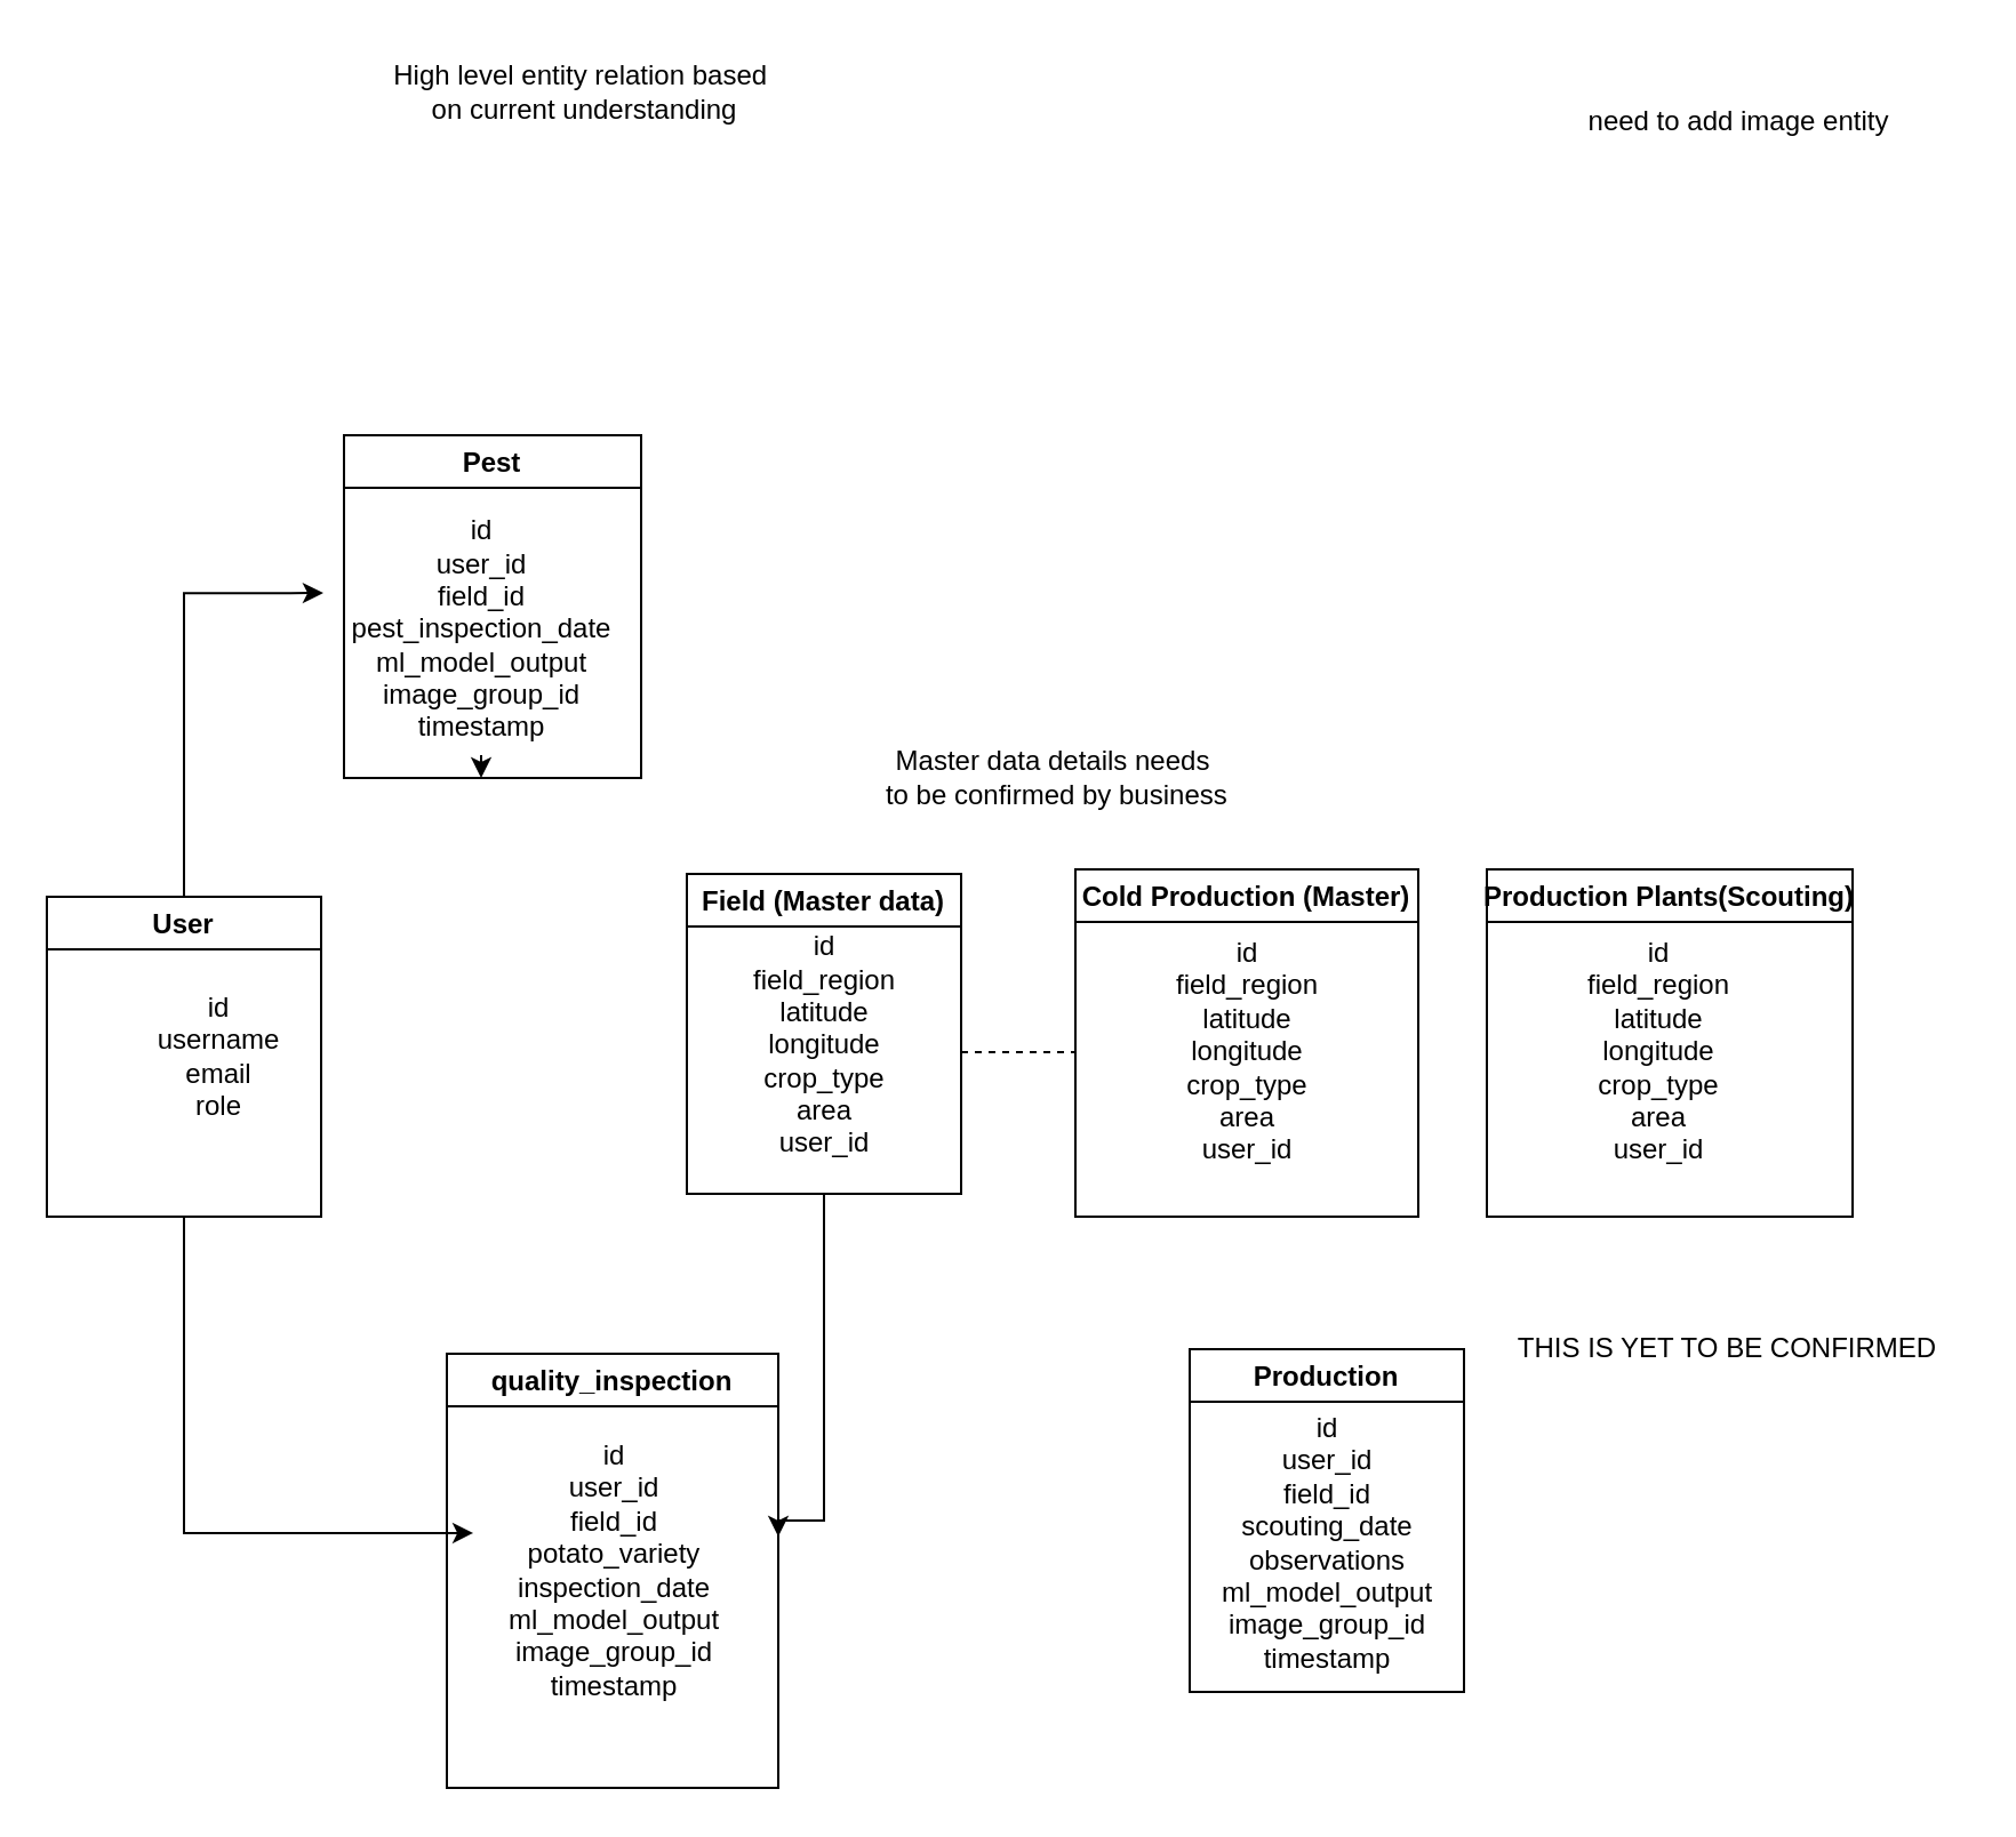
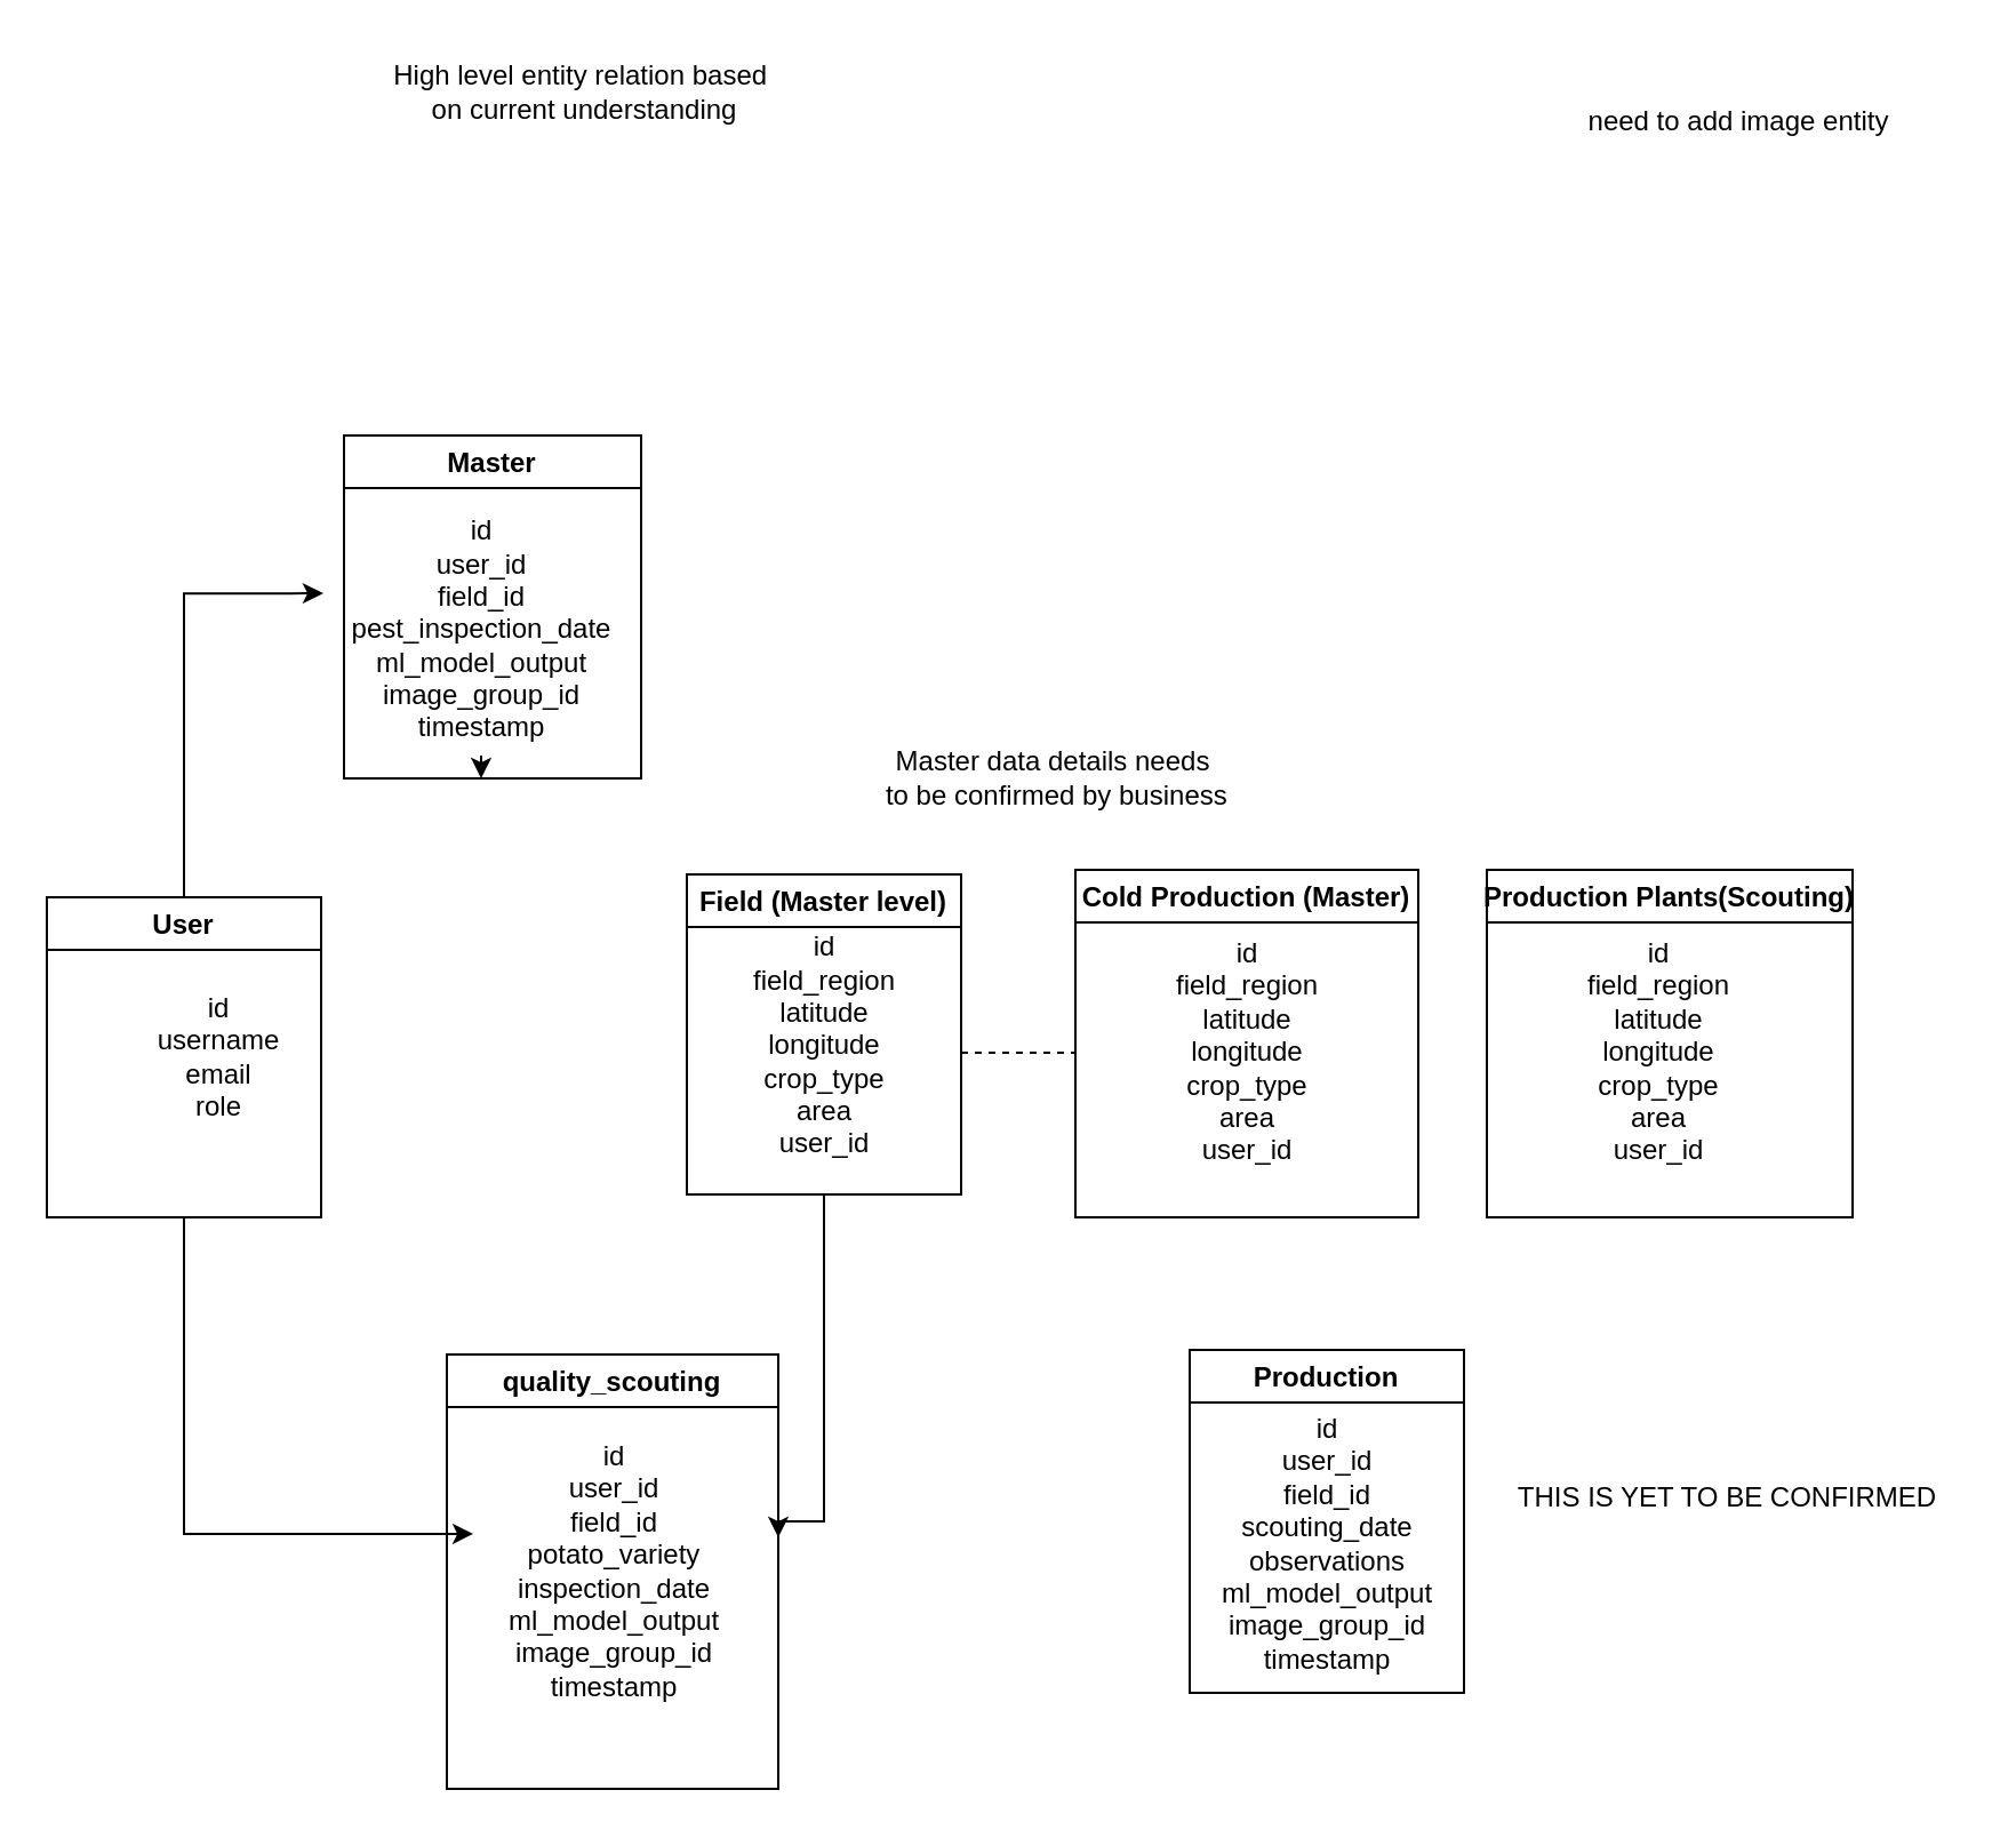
  <mxCell id="0" />
  <mxCell id="1" parent="0" />
  <mxCell id="2" value="User" style="swimlane;" vertex="1" parent="1"><mxGeometry x="20" y="392" width="120" height="140" as="geometry" /></mxCell>
  <mxCell id="3" value="&lt;div style=&quot;text-wrap-mode: wrap;&quot;&gt;id&lt;/div&gt;&lt;div style=&quot;text-wrap-mode: wrap;&quot;&gt;username&lt;/div&gt;&lt;div style=&quot;text-wrap-mode: wrap;&quot;&gt;email&lt;/div&gt;&lt;div style=&quot;text-wrap-mode: wrap;&quot;&gt;role&lt;/div&gt;" style="text;html=1;align=center;verticalAlign=middle;resizable=0;points=[];autosize=1;strokeColor=none;fillColor=none;" vertex="1" parent="2"><mxGeometry x="35" y="35" width="80" height="70" as="geometry" /></mxCell>
- <mxCell id="4" value="Field (Master data)" style="swimlane;" vertex="1" parent="1"><mxGeometry x="300" y="382" width="120" height="140" as="geometry" /></mxCell>
+ <mxCell id="4" value="Field (Master level)" style="swimlane;" vertex="1" parent="1"><mxGeometry x="300" y="382" width="120" height="140" as="geometry" /></mxCell>
  <mxCell id="5" value="&lt;div style=&quot;text-wrap-mode: wrap;&quot;&gt;id&lt;/div&gt;&lt;div style=&quot;text-wrap-mode: wrap;&quot;&gt;field_region&lt;/div&gt;&lt;div style=&quot;text-wrap-mode: wrap;&quot;&gt;latitude&lt;/div&gt;&lt;div style=&quot;text-wrap-mode: wrap;&quot;&gt;longitude&lt;/div&gt;&lt;div style=&quot;text-wrap-mode: wrap;&quot;&gt;crop_type&lt;/div&gt;&lt;div style=&quot;text-wrap-mode: wrap;&quot;&gt;area&lt;br&gt;user_id&lt;/div&gt;" style="text;html=1;align=center;verticalAlign=middle;resizable=0;points=[];autosize=1;strokeColor=none;fillColor=none;" vertex="1" parent="4"><mxGeometry x="15" y="20" width="90" height="110" as="geometry" /></mxCell>
- <mxCell id="6" value="quality_inspection" style="swimlane;" vertex="1" parent="1"><mxGeometry x="195" y="592" width="145" height="190" as="geometry" /></mxCell>
+ <mxCell id="6" value="quality_scouting" style="swimlane;" vertex="1" parent="1"><mxGeometry x="195" y="592" width="145" height="190" as="geometry" /></mxCell>
  <mxCell id="7" value="&lt;div style=&quot;text-wrap-mode: wrap;&quot;&gt;id&lt;/div&gt;&lt;div style=&quot;text-wrap-mode: wrap;&quot;&gt;user_id&lt;/div&gt;&lt;div style=&quot;text-wrap-mode: wrap;&quot;&gt;field_id&lt;/div&gt;&lt;div style=&quot;text-wrap-mode: wrap;&quot;&gt;potato_variety&lt;/div&gt;&lt;div style=&quot;text-wrap-mode: wrap;&quot;&gt;inspection_date&lt;/div&gt;&lt;div style=&quot;text-wrap-mode: wrap;&quot;&gt;ml_model_output&lt;/div&gt;&lt;div style=&quot;text-wrap-mode: wrap;&quot;&gt;image_group_id&lt;/div&gt;&lt;div style=&quot;text-wrap-mode: wrap;&quot;&gt;timestamp&lt;/div&gt;" style="text;html=1;align=center;verticalAlign=middle;resizable=0;points=[];autosize=1;strokeColor=none;fillColor=none;" vertex="1" parent="6"><mxGeometry x="12.5" y="30" width="120" height="130" as="geometry" /></mxCell>
  <mxCell id="8" value="Production" style="swimlane;" vertex="1" parent="1"><mxGeometry x="520" y="590" width="120" height="150" as="geometry" /></mxCell>
  <mxCell id="9" value="&lt;div style=&quot;text-wrap-mode: wrap;&quot;&gt;id&lt;/div&gt;&lt;div style=&quot;text-wrap-mode: wrap;&quot;&gt;user_id&lt;/div&gt;&lt;div style=&quot;text-wrap-mode: wrap;&quot;&gt;field_id&lt;/div&gt;&lt;div style=&quot;text-wrap-mode: wrap;&quot;&gt;scouting_date&lt;/div&gt;&lt;div style=&quot;text-wrap-mode: wrap;&quot;&gt;observations&lt;/div&gt;&lt;div style=&quot;text-wrap-mode: wrap;&quot;&gt;ml_model_output&lt;/div&gt;&lt;div style=&quot;text-wrap-mode: wrap;&quot;&gt;image_group_id&lt;/div&gt;&lt;div style=&quot;text-wrap-mode: wrap;&quot;&gt;timestamp&lt;/div&gt;" style="text;html=1;align=center;verticalAlign=middle;resizable=0;points=[];autosize=1;strokeColor=none;fillColor=none;" vertex="1" parent="8"><mxGeometry y="20" width="120" height="130" as="geometry" /></mxCell>
  <mxCell id="10" style="edgeStyle=orthogonalEdgeStyle;rounded=0;orthogonalLoop=1;jettySize=auto;html=1;exitX=0.5;exitY=1;exitDx=0;exitDy=0;entryX=-0.008;entryY=0.373;entryDx=0;entryDy=0;entryPerimeter=0;" edge="1" parent="1" source="2" target="7"><mxGeometry relative="1" as="geometry" /></mxCell>
  <mxCell id="11" style="edgeStyle=orthogonalEdgeStyle;rounded=0;orthogonalLoop=1;jettySize=auto;html=1;exitX=0.5;exitY=1;exitDx=0;exitDy=0;" edge="1" parent="1" source="4"><mxGeometry relative="1" as="geometry"><mxPoint x="340" y="672" as="targetPoint" /><Array as="points"><mxPoint x="360" y="665" /><mxPoint x="340" y="665" /></Array></mxGeometry></mxCell>
- <mxCell id="12" value="THIS IS YET TO BE CONFIRMED" style="text;html=1;align=center;verticalAlign=middle;resizable=0;points=[];autosize=1;strokeColor=none;fillColor=none;" vertex="1" parent="1"><mxGeometry x="650" y="575" width="210" height="30" as="geometry" /></mxCell>
- <mxCell id="13" value="Pest" style="swimlane;" vertex="1" parent="1"><mxGeometry x="150" y="190" width="130" height="150" as="geometry" /></mxCell>
+ <mxCell id="12" value="THIS IS YET TO BE CONFIRMED" style="text;html=1;align=center;verticalAlign=middle;resizable=0;points=[];autosize=1;strokeColor=none;fillColor=none;" vertex="1" parent="1"><mxGeometry x="650" y="640" width="210" height="30" as="geometry" /></mxCell>
+ <mxCell id="13" value="Master" style="swimlane;" vertex="1" parent="1"><mxGeometry x="150" y="190" width="130" height="150" as="geometry" /></mxCell>
  <mxCell id="14" style="edgeStyle=orthogonalEdgeStyle;rounded=0;orthogonalLoop=1;jettySize=auto;html=1;" edge="1" parent="13" source="15" target="13"><mxGeometry relative="1" as="geometry"><Array as="points"><mxPoint x="55" y="20" /><mxPoint x="55" y="20" /></Array></mxGeometry></mxCell>
  <mxCell id="15" value="&lt;div style=&quot;text-wrap-mode: wrap;&quot;&gt;id&lt;/div&gt;&lt;div style=&quot;text-wrap-mode: wrap;&quot;&gt;user_id&lt;/div&gt;&lt;div style=&quot;text-wrap-mode: wrap;&quot;&gt;field_id&lt;/div&gt;&lt;div style=&quot;text-wrap-mode: wrap;&quot;&gt;&lt;span style=&quot;background-color: transparent; color: light-dark(rgb(0, 0, 0), rgb(255, 255, 255));&quot;&gt;pest_inspection_date&lt;/span&gt;&lt;/div&gt;&lt;div style=&quot;text-wrap-mode: wrap;&quot;&gt;ml_model_output&lt;/div&gt;&lt;div style=&quot;text-wrap-mode: wrap;&quot;&gt;image_group_id&lt;/div&gt;&lt;div style=&quot;text-wrap-mode: wrap;&quot;&gt;timestamp&lt;/div&gt;" style="text;html=1;align=center;verticalAlign=middle;resizable=0;points=[];autosize=1;strokeColor=none;fillColor=none;" vertex="1" parent="13"><mxGeometry x="-10" y="30" width="140" height="110" as="geometry" /></mxCell>
  <mxCell id="16" style="edgeStyle=orthogonalEdgeStyle;rounded=0;orthogonalLoop=1;jettySize=auto;html=1;entryX=0.007;entryY=0.355;entryDx=0;entryDy=0;entryPerimeter=0;" edge="1" parent="1" source="2" target="15"><mxGeometry relative="1" as="geometry" /></mxCell>
  <mxCell id="17" value="High level entity relation based&amp;nbsp;&lt;div&gt;on current understanding&lt;/div&gt;" style="text;html=1;align=center;verticalAlign=middle;resizable=0;points=[];autosize=1;strokeColor=none;fillColor=none;" vertex="1" parent="1"><mxGeometry x="160" width="190" height="40" as="geometry" y="20" /></mxCell>
  <mxCell id="18" value="need to add image entity" style="text;html=1;align=center;verticalAlign=middle;resizable=0;points=[];autosize=1;strokeColor=none;fillColor=none;" vertex="1" parent="1"><mxGeometry x="685" y="38" width="150" height="30" as="geometry" /></mxCell>
  <mxCell id="19" value="Master data details needs&lt;br&gt;&amp;nbsp;to be confirmed by business" style="text;html=1;align=center;verticalAlign=middle;resizable=0;points=[];autosize=1;strokeColor=none;fillColor=none;" vertex="1" parent="1"><mxGeometry x="370" y="320" width="180" height="40" as="geometry" /></mxCell>
  <mxCell id="20" value="Cold Production (Master)" style="swimlane;" vertex="1" parent="1"><mxGeometry x="470" y="380" width="150" height="152" as="geometry" /></mxCell>
  <mxCell id="21" value="&lt;div style=&quot;text-wrap-mode: wrap;&quot;&gt;id&lt;/div&gt;&lt;div style=&quot;text-wrap-mode: wrap;&quot;&gt;field_region&lt;/div&gt;&lt;div style=&quot;text-wrap-mode: wrap;&quot;&gt;latitude&lt;/div&gt;&lt;div style=&quot;text-wrap-mode: wrap;&quot;&gt;longitude&lt;/div&gt;&lt;div style=&quot;text-wrap-mode: wrap;&quot;&gt;crop_type&lt;/div&gt;&lt;div style=&quot;text-wrap-mode: wrap;&quot;&gt;area&lt;br&gt;user_id&lt;br&gt;&lt;br&gt;&lt;/div&gt;" style="text;html=1;align=center;verticalAlign=middle;resizable=0;points=[];autosize=1;strokeColor=none;fillColor=none;" vertex="1" parent="20"><mxGeometry x="30" y="22" width="90" height="130" as="geometry" /></mxCell>
  <mxCell id="22" value="Production Plants(Scouting)" style="swimlane;" vertex="1" parent="1"><mxGeometry x="650" y="380" width="160" height="152" as="geometry" /></mxCell>
  <mxCell id="23" value="&lt;div style=&quot;text-wrap-mode: wrap;&quot;&gt;id&lt;/div&gt;&lt;div style=&quot;text-wrap-mode: wrap;&quot;&gt;field_region&lt;/div&gt;&lt;div style=&quot;text-wrap-mode: wrap;&quot;&gt;latitude&lt;/div&gt;&lt;div style=&quot;text-wrap-mode: wrap;&quot;&gt;longitude&lt;/div&gt;&lt;div style=&quot;text-wrap-mode: wrap;&quot;&gt;crop_type&lt;/div&gt;&lt;div style=&quot;text-wrap-mode: wrap;&quot;&gt;area&lt;br&gt;user_id&lt;br&gt;&lt;br&gt;&lt;/div&gt;" style="text;html=1;align=center;verticalAlign=middle;resizable=0;points=[];autosize=1;strokeColor=none;fillColor=none;" vertex="1" parent="22"><mxGeometry x="30" y="22" width="90" height="130" as="geometry" /></mxCell>
  <mxCell id="24" value="" style="endArrow=none;dashed=1;html=1;rounded=0;fontStyle=1" edge="1" parent="1"><mxGeometry width="50" height="50" relative="1" as="geometry"><mxPoint x="420" y="460" as="sourcePoint" /><mxPoint x="470" y="460" as="targetPoint" /></mxGeometry></mxCell>
